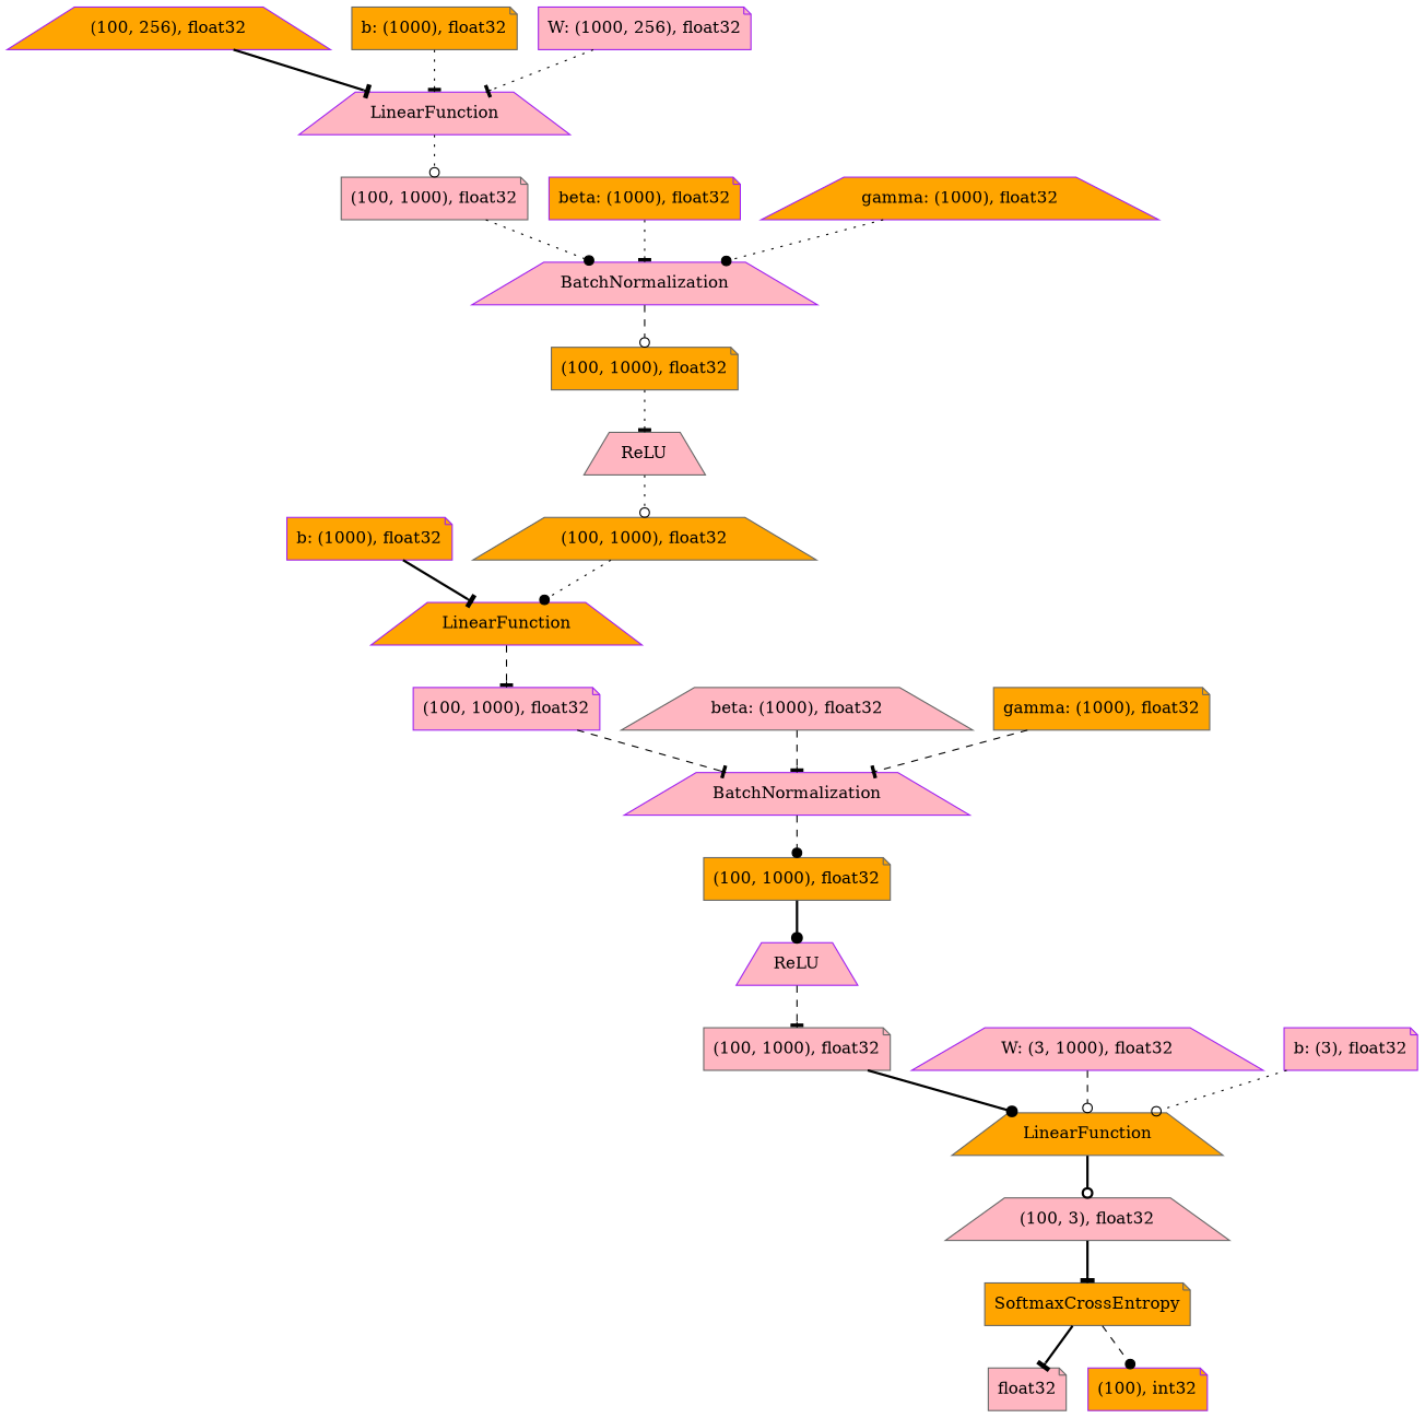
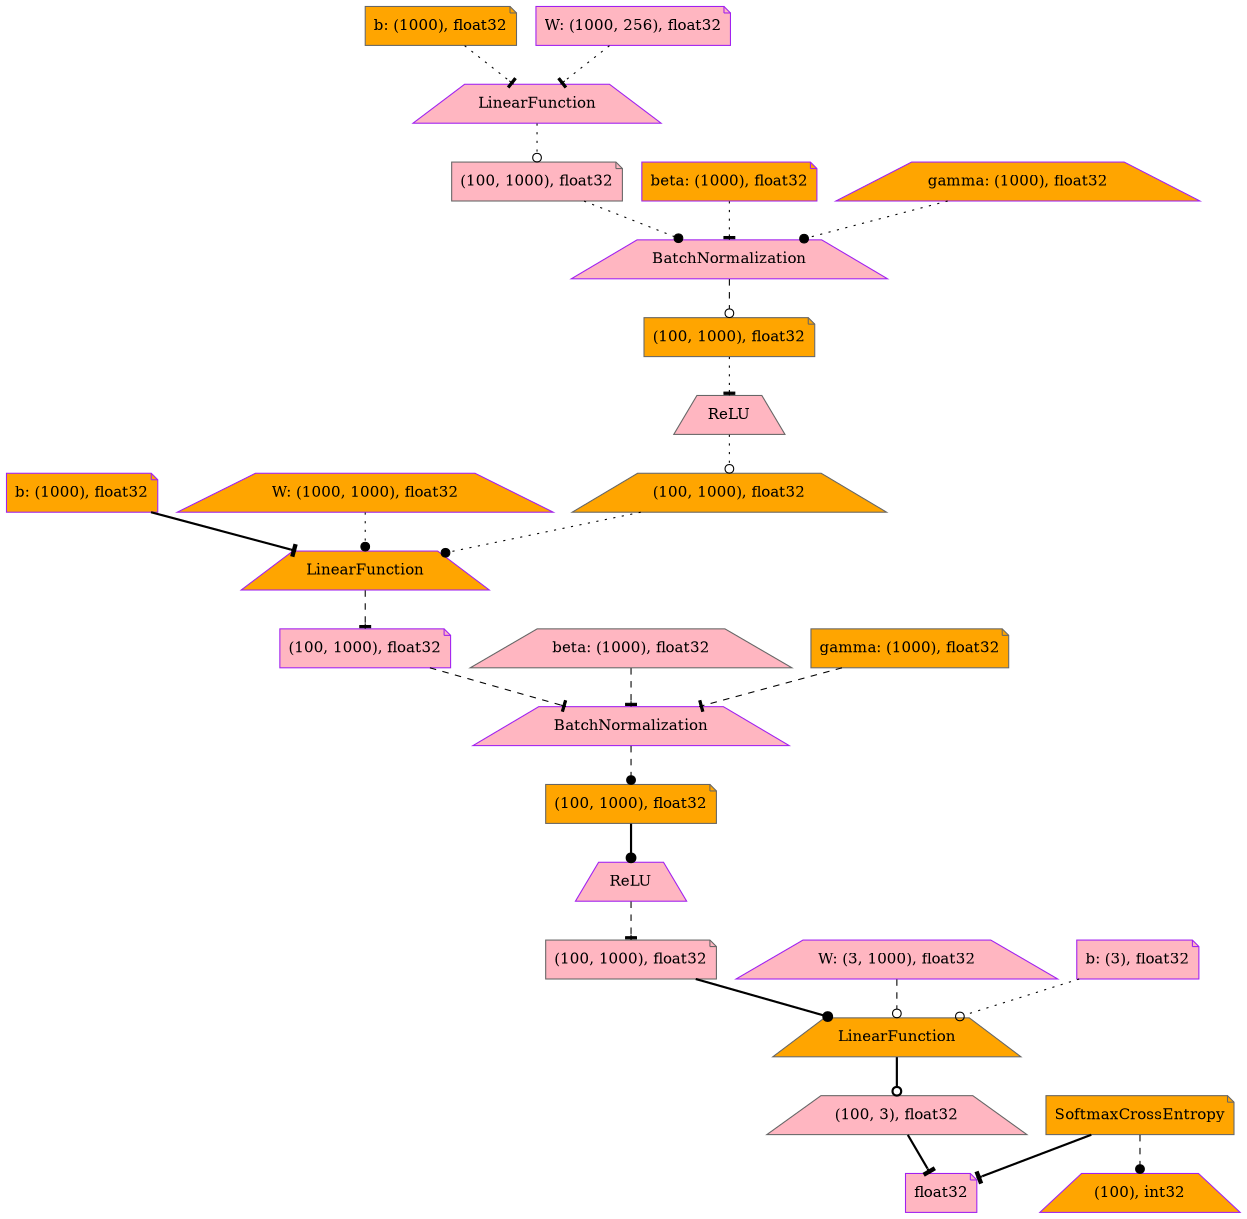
  digraph {
    rankdir=TB
    node [color=purple fillcolor=orange shape=note style=filled]
    edge [arrowhead=tee style=dotted]
    n1 [label="b: (1000), float32"]
    n2 [label=LinearFunction shape=trapezium]
    n3 [fillcolor=lightpink label="(100, 1000), float32"]
    n4 [color=gray40 fillcolor=lightpink label="(100, 3), float32" shape=trapezium]
    n5 [color=gray40 label=SoftmaxCrossEntropy]
-   n6 [color=gray40 fillcolor=lightpink label=float32]
-   n7 [label="(100), int32"]
+   n6 [fillcolor=lightpink label=float32]
+   n7 [label="(100), int32" shape=trapezium]
    n8 [fillcolor=lightpink label=BatchNormalization shape=trapezium]
    n9 [color=gray40 label="(100, 1000), float32"]
    n10 [color=gray40 fillcolor=lightpink label=ReLU shape=trapezium]
    n11 [color=gray40 label=LinearFunction shape=trapezium]
-   n12 [label="(100, 256), float32" shape=trapezium]
    n13 [fillcolor=lightpink label=LinearFunction shape=trapezium]
    n14 [color=gray40 fillcolor=lightpink label="(100, 1000), float32"]
    n15 [color=gray40 fillcolor=lightpink label="beta: (1000), float32" shape=trapezium]
    n16 [fillcolor=lightpink label=BatchNormalization shape=trapezium]
    n17 [color=gray40 label="(100, 1000), float32"]
    n18 [fillcolor=lightpink label=ReLU shape=trapezium]
+   n19 [label="W: (1000, 1000), float32" shape=trapezium]
    n20 [color=gray40 label="(100, 1000), float32" shape=trapezium]
    n21 [color=gray40 label="b: (1000), float32"]
    n22 [fillcolor=lightpink label="W: (3, 1000), float32" shape=trapezium]
    n23 [fillcolor=lightpink label="b: (3), float32"]
    n24 [label="beta: (1000), float32"]
    n25 [label="gamma: (1000), float32" shape=trapezium]
    n26 [color=gray40 fillcolor=lightpink label="(100, 1000), float32"]
    n27 [fillcolor=lightpink label="W: (1000, 256), float32"]
    n28 [color=gray40 label="gamma: (1000), float32"]
    n1 -> n2 [style=bold]
    n2 -> n3 [style=dashed]
    n3 -> n16 [style=dashed]
-   n4 -> n5 [style=bold]
+   n4 -> n6 [style=bold]
    n5 -> n6 [style=bold]
    n5 -> n7 [arrowhead=dot style=dashed]
    n8 -> n9 [arrowhead=odot style=dashed]
    n9 -> n10
    n10 -> n20 [arrowhead=odot]
    n11 -> n4 [arrowhead=odot style=bold]
-   n12 -> n13 [style=bold]
    n13 -> n14 [arrowhead=odot]
    n14 -> n8 [arrowhead=dot]
    n15 -> n16 [style=dashed]
    n16 -> n17 [arrowhead=dot style=dashed]
    n17 -> n18 [arrowhead=dot style=bold]
    n18 -> n26 [style=dashed]
+   n19 -> n2 [arrowhead=dot]
    n20 -> n2 [arrowhead=dot]
    n21 -> n13
    n22 -> n11 [arrowhead=odot style=dashed]
    n23 -> n11 [arrowhead=odot]
    n24 -> n8
    n25 -> n8 [arrowhead=dot]
    n26 -> n11 [arrowhead=dot style=bold]
    n27 -> n13
    n28 -> n16 [style=dashed]
  }
